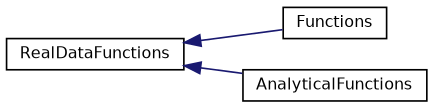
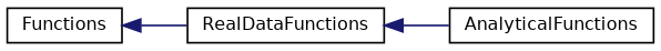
  digraph {
    rankdir=LR
    node [color=black fillcolor=white fontname=Helvetica fontsize=10 shape=record style=filled]
    edge [color=midnightblue dir=back fontname=Helvetica fontsize=10 labelfontname=Helvetica labelfontsize=10 style=solid]
    n1 [height=0.2 label=Functions width=0.4]
    n2 [height=0.2 label=RealDataFunctions width=0.4]
    n3 [height=0.2 label=AnalyticalFunctions width=0.4]
-   n2 -> n1
+   n1 -> n2
    n2 -> n3
  }
